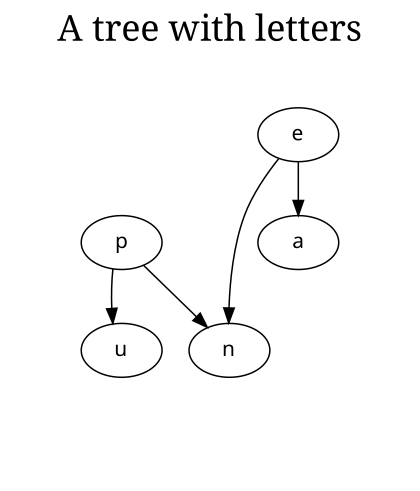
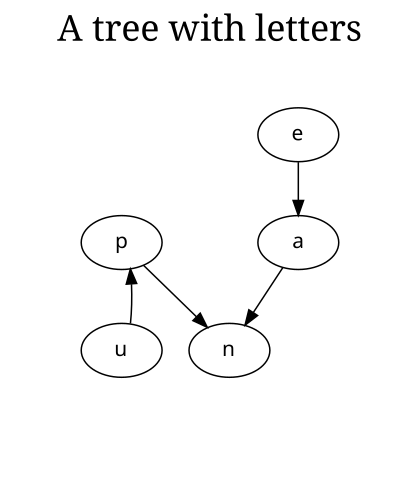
  digraph {
    fontname=serif
    fontsize=24
    label="A tree with letters"
    labelloc=t
    node [fontname="Comic Sans MS"]
    n1 [label=o style=invis width=0.1]
    p
    u
    n
    e
    a
    n7 [label=o style=invis width=0.1]
    n8 [label=o style=invis width=0.1]
    n9 [label=o style=invis width=0.1]
    p -> n1 [style=invis tailport=s]
-   p -> u
+   u -> p
    p -> n
    u -> n8 [style=invis tailport=s]
    u -> n9 [style=invis]
-   e -> n
+   a -> n
    e -> a
    e -> n7 [style=invis tailport=s]
  }
